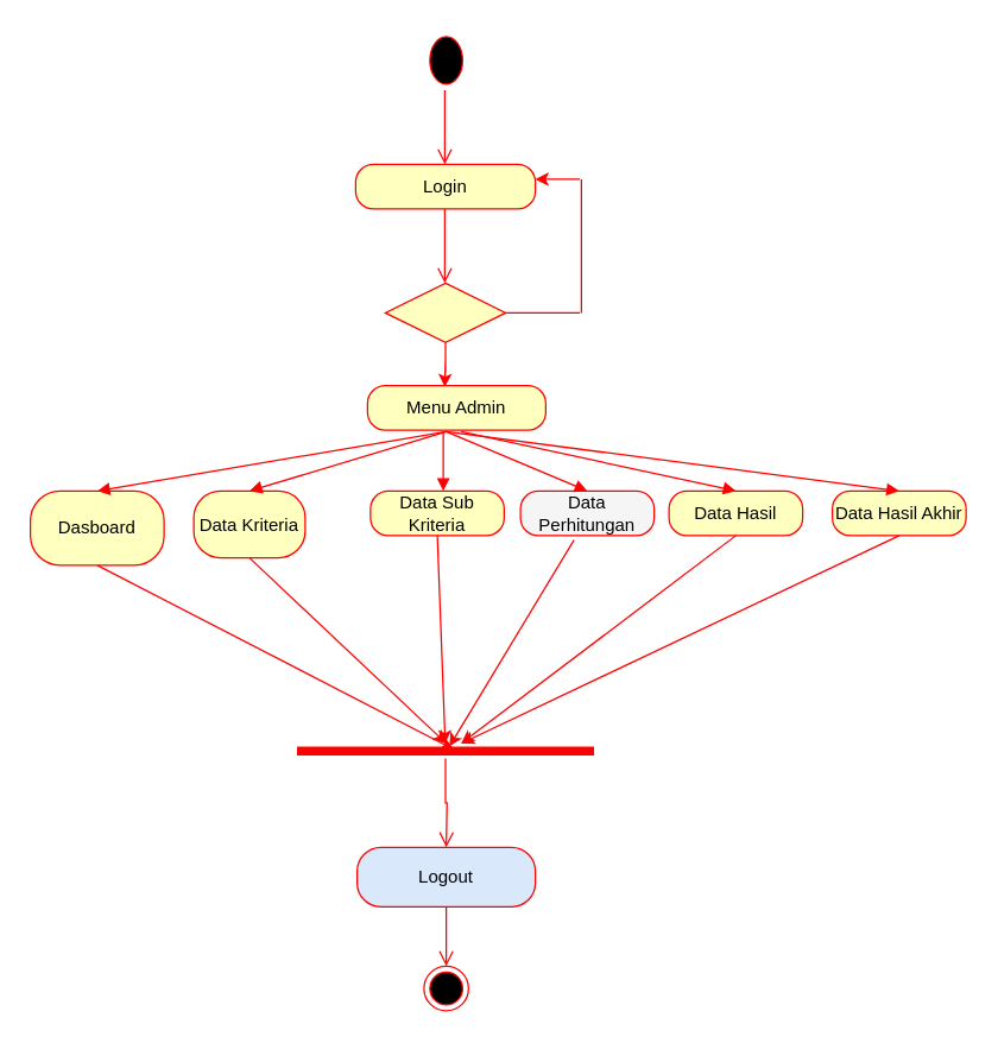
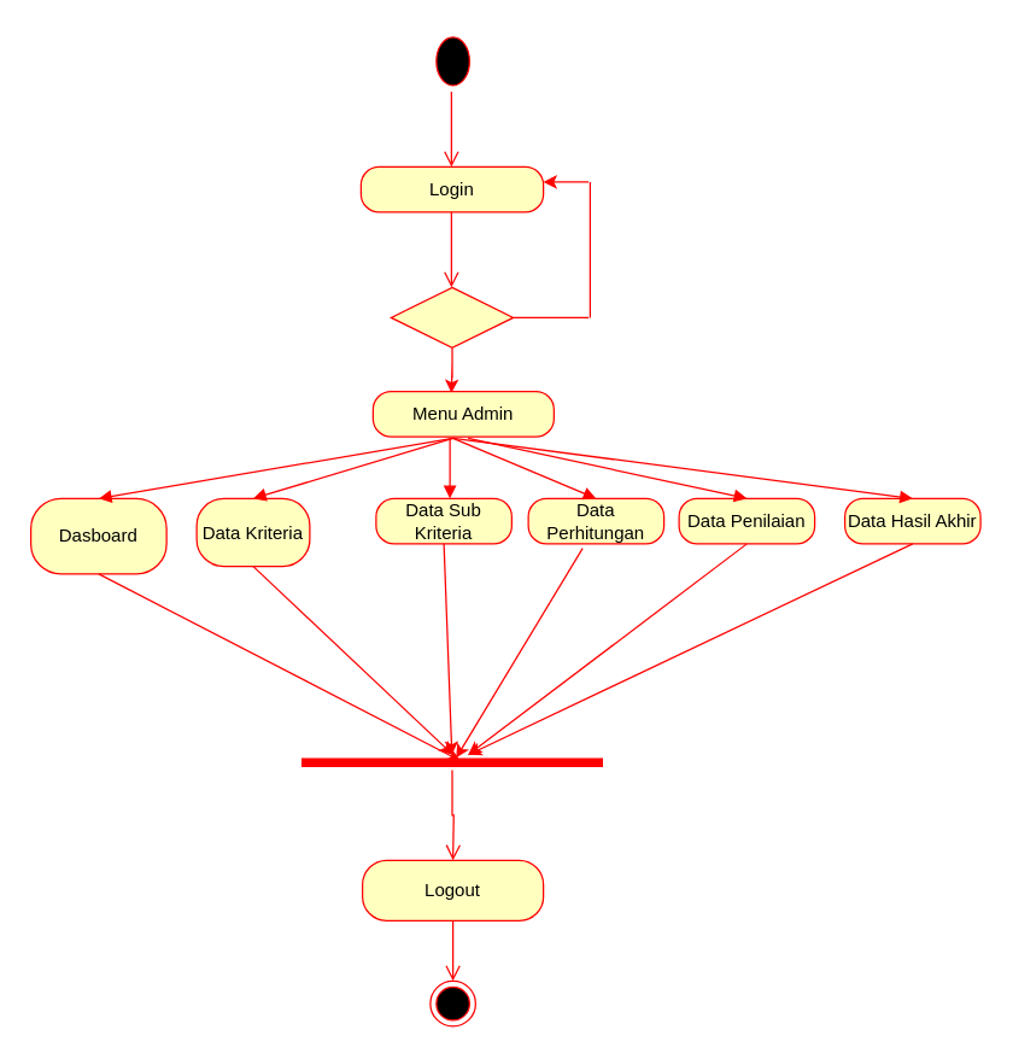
  <mxCell id="0" />
  <mxCell id="1" parent="0" />
  <mxCell id="2" value="" style="ellipse;html=1;shape=startState;fillColor=#000000;strokeColor=#FF0000;" vertex="1" parent="1"><mxGeometry x="285" y="20" width="30" height="40" as="geometry" /></mxCell>
  <mxCell id="3" value="" style="edgeStyle=orthogonalEdgeStyle;html=1;verticalAlign=bottom;endArrow=open;endSize=8;strokeColor=#FF0000;rounded=0;" edge="1" parent="1"><mxGeometry relative="1" as="geometry"><mxPoint x="299" y="110" as="targetPoint" /><mxPoint x="299" y="60" as="sourcePoint" /></mxGeometry></mxCell>
  <mxCell id="4" value="Login" style="rounded=1;whiteSpace=wrap;html=1;arcSize=40;fontColor=#000000;fillColor=#ffffc0;strokeColor=#ff0000;" vertex="1" parent="1"><mxGeometry x="239" y="110" width="121" height="30" as="geometry" /></mxCell>
  <mxCell id="5" value="" style="edgeStyle=orthogonalEdgeStyle;html=1;verticalAlign=bottom;endArrow=open;endSize=8;strokeColor=#FF0000;rounded=0;" edge="1" source="4" parent="1"><mxGeometry relative="1" as="geometry"><mxPoint x="299" y="190" as="targetPoint" /></mxGeometry></mxCell>
  <mxCell id="6" style="edgeStyle=orthogonalEdgeStyle;rounded=0;orthogonalLoop=1;jettySize=auto;html=1;strokeColor=#FF0000;" edge="1" parent="1" source="7"><mxGeometry relative="1" as="geometry"><mxPoint x="299" y="260" as="targetPoint" /></mxGeometry></mxCell>
  <mxCell id="7" value="" style="rhombus;whiteSpace=wrap;html=1;fillColor=#ffffc0;strokeColor=#ff0000;" vertex="1" parent="1"><mxGeometry x="259" y="190" width="81" height="40" as="geometry" /></mxCell>
  <mxCell id="8" value="Menu Admin" style="rounded=1;whiteSpace=wrap;html=1;arcSize=40;fontColor=#000000;fillColor=#ffffc0;strokeColor=#ff0000;" vertex="1" parent="1"><mxGeometry x="247" y="259" width="120" height="30" as="geometry" /></mxCell>
  <mxCell id="9" value="" style="html=1;verticalAlign=bottom;endArrow=block;rounded=0;strokeColor=#FF0000;" edge="1" parent="1"><mxGeometry width="80" relative="1" as="geometry"><mxPoint x="298" y="290" as="sourcePoint" /><mxPoint x="298" y="330" as="targetPoint" /></mxGeometry></mxCell>
  <mxCell id="10" value="Dasboard" style="rounded=1;whiteSpace=wrap;html=1;arcSize=40;fontColor=#000000;fillColor=#ffffc0;strokeColor=#ff0000;" vertex="1" parent="1"><mxGeometry x="20" y="330" width="90" height="50" as="geometry" /></mxCell>
  <mxCell id="11" value="Data Kriteria" style="rounded=1;whiteSpace=wrap;html=1;arcSize=40;fontColor=#000000;fillColor=#ffffc0;strokeColor=#ff0000;" vertex="1" parent="1"><mxGeometry x="130" y="330" width="75" height="45" as="geometry" /></mxCell>
  <mxCell id="12" value="Data Sub Kriteria" style="rounded=1;whiteSpace=wrap;html=1;arcSize=40;fontColor=#000000;fillColor=#ffffc0;strokeColor=#ff0000;" vertex="1" parent="1"><mxGeometry x="249" y="330" width="90" height="30" as="geometry" /></mxCell>
- <mxCell id="13" value="Data Hasil" style="rounded=1;whiteSpace=wrap;html=1;arcSize=40;fontColor=#000000;fillColor=#ffffc0;strokeColor=#ff0000;" vertex="1" parent="1"><mxGeometry x="450" y="330" width="90" height="30" as="geometry" /></mxCell>
- <mxCell id="14" value="Data Perhitungan" style="rounded=1;whiteSpace=wrap;html=1;arcSize=40;fontColor=#000000;fillColor=#f5f5f5;strokeColor=#ff0000;" vertex="1" parent="1"><mxGeometry x="350" y="330" width="90" height="30" as="geometry" /></mxCell>
+ <mxCell id="13" value="Data Penilaian" style="rounded=1;whiteSpace=wrap;html=1;arcSize=40;fontColor=#000000;fillColor=#ffffc0;strokeColor=#ff0000;" vertex="1" parent="1"><mxGeometry x="450" y="330" width="90" height="30" as="geometry" /></mxCell>
+ <mxCell id="14" value="Data Perhitungan" style="rounded=1;whiteSpace=wrap;html=1;arcSize=40;fontColor=#000000;fillColor=#ffffc0;strokeColor=#ff0000;" vertex="1" parent="1"><mxGeometry x="350" y="330" width="90" height="30" as="geometry" /></mxCell>
  <mxCell id="15" value="Data Hasil Akhir" style="rounded=1;whiteSpace=wrap;html=1;arcSize=40;fontColor=#000000;fillColor=#ffffc0;strokeColor=#ff0000;" vertex="1" parent="1"><mxGeometry x="560" y="330" width="90" height="30" as="geometry" /></mxCell>
  <mxCell id="16" value="" style="shape=line;html=1;strokeWidth=6;strokeColor=#ff0000;" vertex="1" parent="1"><mxGeometry x="199.5" y="500" width="200" height="10" as="geometry" /></mxCell>
  <mxCell id="17" value="" style="edgeStyle=orthogonalEdgeStyle;html=1;verticalAlign=bottom;endArrow=open;endSize=8;strokeColor=#ff0000;rounded=0;" edge="1" source="16" parent="1"><mxGeometry relative="1" as="geometry"><mxPoint x="300" y="570" as="targetPoint" /></mxGeometry></mxCell>
- <mxCell id="18" value="Logout" style="rounded=1;whiteSpace=wrap;html=1;arcSize=40;fontColor=#000000;fillColor=#dae8fc;strokeColor=#ff0000;" vertex="1" parent="1"><mxGeometry x="240" y="570" width="120" height="40" as="geometry" /></mxCell>
+ <mxCell id="18" value="Logout" style="rounded=1;whiteSpace=wrap;html=1;arcSize=40;fontColor=#000000;fillColor=#ffffc0;strokeColor=#ff0000;" vertex="1" parent="1"><mxGeometry x="240" y="570" width="120" height="40" as="geometry" /></mxCell>
  <mxCell id="19" value="" style="edgeStyle=orthogonalEdgeStyle;html=1;verticalAlign=bottom;endArrow=open;endSize=8;strokeColor=#ff0000;rounded=0;" edge="1" source="18" parent="1"><mxGeometry relative="1" as="geometry"><mxPoint x="300" y="650" as="targetPoint" /></mxGeometry></mxCell>
  <mxCell id="20" value="" style="ellipse;html=1;shape=endState;fillColor=#000000;strokeColor=#ff0000;" vertex="1" parent="1"><mxGeometry x="285" y="650" width="30" height="30" as="geometry" /></mxCell>
  <mxCell id="21" value="" style="endArrow=classic;html=1;rounded=0;strokeColor=#FF0000;exitX=0.5;exitY=1;exitDx=0;exitDy=0;entryX=0.528;entryY=0.4;entryDx=0;entryDy=0;entryPerimeter=0;" edge="1" parent="1" source="10" target="16"><mxGeometry width="50" height="50" relative="1" as="geometry"><mxPoint x="460" y="540" as="sourcePoint" /><mxPoint x="510" y="490" as="targetPoint" /></mxGeometry></mxCell>
  <mxCell id="22" value="" style="endArrow=classic;html=1;rounded=0;strokeColor=#FF0000;exitX=0.5;exitY=1;exitDx=0;exitDy=0;" edge="1" parent="1" source="15"><mxGeometry width="50" height="50" relative="1" as="geometry"><mxPoint x="-15" y="370" as="sourcePoint" /><mxPoint x="310" y="500" as="targetPoint" /></mxGeometry></mxCell>
  <mxCell id="23" value="" style="endArrow=classic;html=1;rounded=0;strokeColor=#FF0000;exitX=0.5;exitY=1;exitDx=0;exitDy=0;" edge="1" parent="1" source="12" target="16"><mxGeometry width="50" height="50" relative="1" as="geometry"><mxPoint x="460" y="530" as="sourcePoint" /><mxPoint x="510" y="480" as="targetPoint" /></mxGeometry></mxCell>
  <mxCell id="24" value="" style="endArrow=classic;html=1;rounded=0;strokeColor=#FF0000;exitX=0.5;exitY=1;exitDx=0;exitDy=0;" edge="1" parent="1" source="11"><mxGeometry width="50" height="50" relative="1" as="geometry"><mxPoint x="295" y="370" as="sourcePoint" /><mxPoint x="300" y="500" as="targetPoint" /></mxGeometry></mxCell>
  <mxCell id="25" value="" style="endArrow=classic;html=1;rounded=0;strokeColor=#FF0000;exitX=0.4;exitY=1.1;exitDx=0;exitDy=0;exitPerimeter=0;entryX=0.513;entryY=0.2;entryDx=0;entryDy=0;entryPerimeter=0;" edge="1" parent="1" source="14" target="16"><mxGeometry width="50" height="50" relative="1" as="geometry"><mxPoint x="305" y="380" as="sourcePoint" /><mxPoint x="319" y="520" as="targetPoint" /></mxGeometry></mxCell>
  <mxCell id="26" value="" style="endArrow=classic;html=1;rounded=0;strokeColor=#FF0000;exitX=0.5;exitY=1;exitDx=0;exitDy=0;" edge="1" parent="1" source="13"><mxGeometry width="50" height="50" relative="1" as="geometry"><mxPoint x="315" y="390" as="sourcePoint" /><mxPoint x="310" y="500" as="targetPoint" /></mxGeometry></mxCell>
  <mxCell id="27" value="" style="endArrow=none;html=1;rounded=0;strokeColor=#FF0000;exitX=1;exitY=0.5;exitDx=0;exitDy=0;" edge="1" parent="1" source="7"><mxGeometry width="50" height="50" relative="1" as="geometry"><mxPoint x="440" y="420" as="sourcePoint" /><mxPoint x="390" y="210" as="targetPoint" /></mxGeometry></mxCell>
  <mxCell id="28" value="" style="endArrow=none;html=1;rounded=0;strokeColor=#FF0000;" edge="1" parent="1"><mxGeometry width="50" height="50" relative="1" as="geometry"><mxPoint x="391" y="210" as="sourcePoint" /><mxPoint x="391" y="120" as="targetPoint" /></mxGeometry></mxCell>
  <mxCell id="29" value="" style="endArrow=classic;html=1;rounded=0;strokeColor=#FF0000;entryX=1;entryY=0.5;entryDx=0;entryDy=0;" edge="1" parent="1"><mxGeometry width="50" height="50" relative="1" as="geometry"><mxPoint x="390" y="120" as="sourcePoint" /><mxPoint x="360" y="120" as="targetPoint" /></mxGeometry></mxCell>
  <mxCell id="30" value="" style="html=1;verticalAlign=bottom;endArrow=block;rounded=0;strokeColor=#FF0000;entryX=0.5;entryY=0;entryDx=0;entryDy=0;" edge="1" parent="1" target="10"><mxGeometry width="80" relative="1" as="geometry"><mxPoint x="300" y="290" as="sourcePoint" /><mxPoint x="310" y="340" as="targetPoint" /></mxGeometry></mxCell>
  <mxCell id="31" value="" style="html=1;verticalAlign=bottom;endArrow=block;rounded=0;strokeColor=#FF0000;entryX=0.5;entryY=0;entryDx=0;entryDy=0;" edge="1" parent="1" target="11"><mxGeometry width="80" relative="1" as="geometry"><mxPoint x="300" y="290" as="sourcePoint" /><mxPoint x="75" y="340" as="targetPoint" /></mxGeometry></mxCell>
  <mxCell id="32" value="" style="html=1;verticalAlign=bottom;endArrow=block;rounded=0;strokeColor=#FF0000;entryX=0.5;entryY=0;entryDx=0;entryDy=0;" edge="1" parent="1" target="15"><mxGeometry width="80" relative="1" as="geometry"><mxPoint x="300" y="290" as="sourcePoint" /><mxPoint x="85" y="350" as="targetPoint" /></mxGeometry></mxCell>
  <mxCell id="33" value="" style="html=1;verticalAlign=bottom;endArrow=block;rounded=0;strokeColor=#FF0000;entryX=0.5;entryY=0;entryDx=0;entryDy=0;" edge="1" parent="1" target="14"><mxGeometry width="80" relative="1" as="geometry"><mxPoint x="300" y="290" as="sourcePoint" /><mxPoint x="95" y="360" as="targetPoint" /></mxGeometry></mxCell>
  <mxCell id="34" value="" style="html=1;verticalAlign=bottom;endArrow=block;rounded=0;strokeColor=#FF0000;entryX=0.5;entryY=0;entryDx=0;entryDy=0;" edge="1" parent="1" target="13"><mxGeometry width="80" relative="1" as="geometry"><mxPoint x="310" y="290" as="sourcePoint" /><mxPoint x="105" y="370" as="targetPoint" /></mxGeometry></mxCell>
